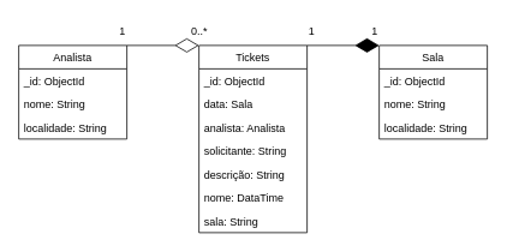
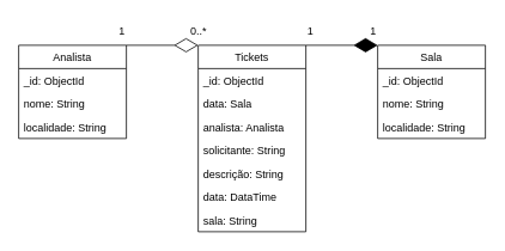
  <mxCell id="0" />
  <mxCell id="1" parent="0" />
  <mxCell id="2" value="Analista" style="swimlane;fontStyle=0;childLayout=stackLayout;horizontal=1;startSize=26;fillColor=none;horizontalStack=0;resizeParent=1;resizeParentMax=0;resizeLast=0;collapsible=1;marginBottom=0;" vertex="1" parent="1"><mxGeometry x="20" y="50" width="120" height="104" as="geometry" /></mxCell>
  <mxCell id="3" value="_id: ObjectId" style="text;strokeColor=none;fillColor=none;align=left;verticalAlign=top;spacingLeft=4;spacingRight=4;overflow=hidden;rotatable=0;points=[[0,0.5],[1,0.5]];portConstraint=eastwest;" vertex="1" parent="2"><mxGeometry y="26" width="120" height="26" as="geometry" /></mxCell>
  <mxCell id="4" value="nome: String" style="text;strokeColor=none;fillColor=none;align=left;verticalAlign=top;spacingLeft=4;spacingRight=4;overflow=hidden;rotatable=0;points=[[0,0.5],[1,0.5]];portConstraint=eastwest;" vertex="1" parent="2"><mxGeometry y="52" width="120" height="26" as="geometry" /></mxCell>
  <mxCell id="5" value="localidade: String" style="text;strokeColor=none;fillColor=none;align=left;verticalAlign=top;spacingLeft=4;spacingRight=4;overflow=hidden;rotatable=0;points=[[0,0.5],[1,0.5]];portConstraint=eastwest;" vertex="1" parent="2"><mxGeometry y="78" width="120" height="26" as="geometry" /></mxCell>
  <mxCell id="6" value="Sala" style="swimlane;fontStyle=0;childLayout=stackLayout;horizontal=1;startSize=26;fillColor=none;horizontalStack=0;resizeParent=1;resizeParentMax=0;resizeLast=0;collapsible=1;marginBottom=0;" vertex="1" parent="1"><mxGeometry x="420" y="50" width="120" height="104" as="geometry" /></mxCell>
  <mxCell id="7" value="_id: ObjectId" style="text;strokeColor=none;fillColor=none;align=left;verticalAlign=top;spacingLeft=4;spacingRight=4;overflow=hidden;rotatable=0;points=[[0,0.5],[1,0.5]];portConstraint=eastwest;" vertex="1" parent="6"><mxGeometry y="26" width="120" height="26" as="geometry" /></mxCell>
  <mxCell id="8" value="nome: String" style="text;strokeColor=none;fillColor=none;align=left;verticalAlign=top;spacingLeft=4;spacingRight=4;overflow=hidden;rotatable=0;points=[[0,0.5],[1,0.5]];portConstraint=eastwest;" vertex="1" parent="6"><mxGeometry y="52" width="120" height="26" as="geometry" /></mxCell>
  <mxCell id="9" value="localidade: String" style="text;strokeColor=none;fillColor=none;align=left;verticalAlign=top;spacingLeft=4;spacingRight=4;overflow=hidden;rotatable=0;points=[[0,0.5],[1,0.5]];portConstraint=eastwest;" vertex="1" parent="6"><mxGeometry y="78" width="120" height="26" as="geometry" /></mxCell>
  <mxCell id="10" value="Tickets" style="swimlane;fontStyle=0;childLayout=stackLayout;horizontal=1;startSize=26;fillColor=none;horizontalStack=0;resizeParent=1;resizeParentMax=0;resizeLast=0;collapsible=1;marginBottom=0;" vertex="1" parent="1"><mxGeometry x="220" y="50" width="120" height="208" as="geometry" /></mxCell>
  <mxCell id="11" value="_id: ObjectId" style="text;strokeColor=none;fillColor=none;align=left;verticalAlign=top;spacingLeft=4;spacingRight=4;overflow=hidden;rotatable=0;points=[[0,0.5],[1,0.5]];portConstraint=eastwest;" vertex="1" parent="10"><mxGeometry y="26" width="120" height="26" as="geometry" /></mxCell>
  <mxCell id="12" value="data: Sala" style="text;strokeColor=none;fillColor=none;align=left;verticalAlign=top;spacingLeft=4;spacingRight=4;overflow=hidden;rotatable=0;points=[[0,0.5],[1,0.5]];portConstraint=eastwest;" vertex="1" parent="10"><mxGeometry y="52" width="120" height="26" as="geometry" /></mxCell>
  <mxCell id="13" value="analista: Analista" style="text;strokeColor=none;fillColor=none;align=left;verticalAlign=top;spacingLeft=4;spacingRight=4;overflow=hidden;rotatable=0;points=[[0,0.5],[1,0.5]];portConstraint=eastwest;" vertex="1" parent="10"><mxGeometry y="78" width="120" height="26" as="geometry" /></mxCell>
  <mxCell id="14" value="solicitante: String" style="text;strokeColor=none;fillColor=none;align=left;verticalAlign=top;spacingLeft=4;spacingRight=4;overflow=hidden;rotatable=0;points=[[0,0.5],[1,0.5]];portConstraint=eastwest;" vertex="1" parent="10"><mxGeometry y="104" width="120" height="26" as="geometry" /></mxCell>
  <mxCell id="15" value="descrição: String" style="text;strokeColor=none;fillColor=none;align=left;verticalAlign=top;spacingLeft=4;spacingRight=4;overflow=hidden;rotatable=0;points=[[0,0.5],[1,0.5]];portConstraint=eastwest;" vertex="1" parent="10"><mxGeometry y="130" width="120" height="26" as="geometry" /></mxCell>
- <mxCell id="16" value="nome: DataTime" style="text;strokeColor=none;fillColor=none;align=left;verticalAlign=top;spacingLeft=4;spacingRight=4;overflow=hidden;rotatable=0;points=[[0,0.5],[1,0.5]];portConstraint=eastwest;" vertex="1" parent="10"><mxGeometry y="156" width="120" height="26" as="geometry" /></mxCell>
+ <mxCell id="16" value="data: DataTime" style="text;strokeColor=none;fillColor=none;align=left;verticalAlign=top;spacingLeft=4;spacingRight=4;overflow=hidden;rotatable=0;points=[[0,0.5],[1,0.5]];portConstraint=eastwest;" vertex="1" parent="10"><mxGeometry y="156" width="120" height="26" as="geometry" /></mxCell>
  <mxCell id="17" value="sala: String" style="text;strokeColor=none;fillColor=none;align=left;verticalAlign=top;spacingLeft=4;spacingRight=4;overflow=hidden;rotatable=0;points=[[0,0.5],[1,0.5]];portConstraint=eastwest;" vertex="1" parent="10"><mxGeometry y="182" width="120" height="26" as="geometry" /></mxCell>
  <mxCell id="18" value="" style="endArrow=diamondThin;endFill=0;endSize=24;html=1;" edge="1" parent="1"><mxGeometry width="160" relative="1" as="geometry"><mxPoint x="140" y="50" as="sourcePoint" /><mxPoint x="220" y="50" as="targetPoint" /><Array as="points" /></mxGeometry></mxCell>
  <mxCell id="19" value="" style="endArrow=diamondThin;endFill=1;endSize=24;html=1;exitX=1;exitY=0;exitDx=0;exitDy=0;" edge="1" parent="1"><mxGeometry width="160" relative="1" as="geometry"><mxPoint x="340" y="50" as="sourcePoint" /><mxPoint x="420" y="50" as="targetPoint" /></mxGeometry></mxCell>
  <mxCell id="20" value="1&lt;br&gt;" style="text;html=1;align=center;verticalAlign=middle;resizable=0;points=[];autosize=1;strokeColor=none;fillColor=none;" vertex="1" parent="1"><mxGeometry x="330" y="20" width="30" height="30" as="geometry" /></mxCell>
  <mxCell id="21" value="1&lt;br&gt;" style="text;html=1;align=center;verticalAlign=middle;resizable=0;points=[];autosize=1;strokeColor=none;fillColor=none;" vertex="1" parent="1"><mxGeometry x="120" y="20" width="30" height="30" as="geometry" /></mxCell>
  <mxCell id="22" value="0..*" style="text;html=1;align=center;verticalAlign=middle;resizable=0;points=[];autosize=1;strokeColor=none;fillColor=none;" vertex="1" parent="1"><mxGeometry x="200" y="20" width="40" height="30" as="geometry" /></mxCell>
  <mxCell id="23" value="1&lt;br&gt;" style="text;html=1;align=center;verticalAlign=middle;resizable=0;points=[];autosize=1;strokeColor=none;fillColor=none;" vertex="1" parent="1"><mxGeometry x="400" y="20" width="30" height="30" as="geometry" /></mxCell>
